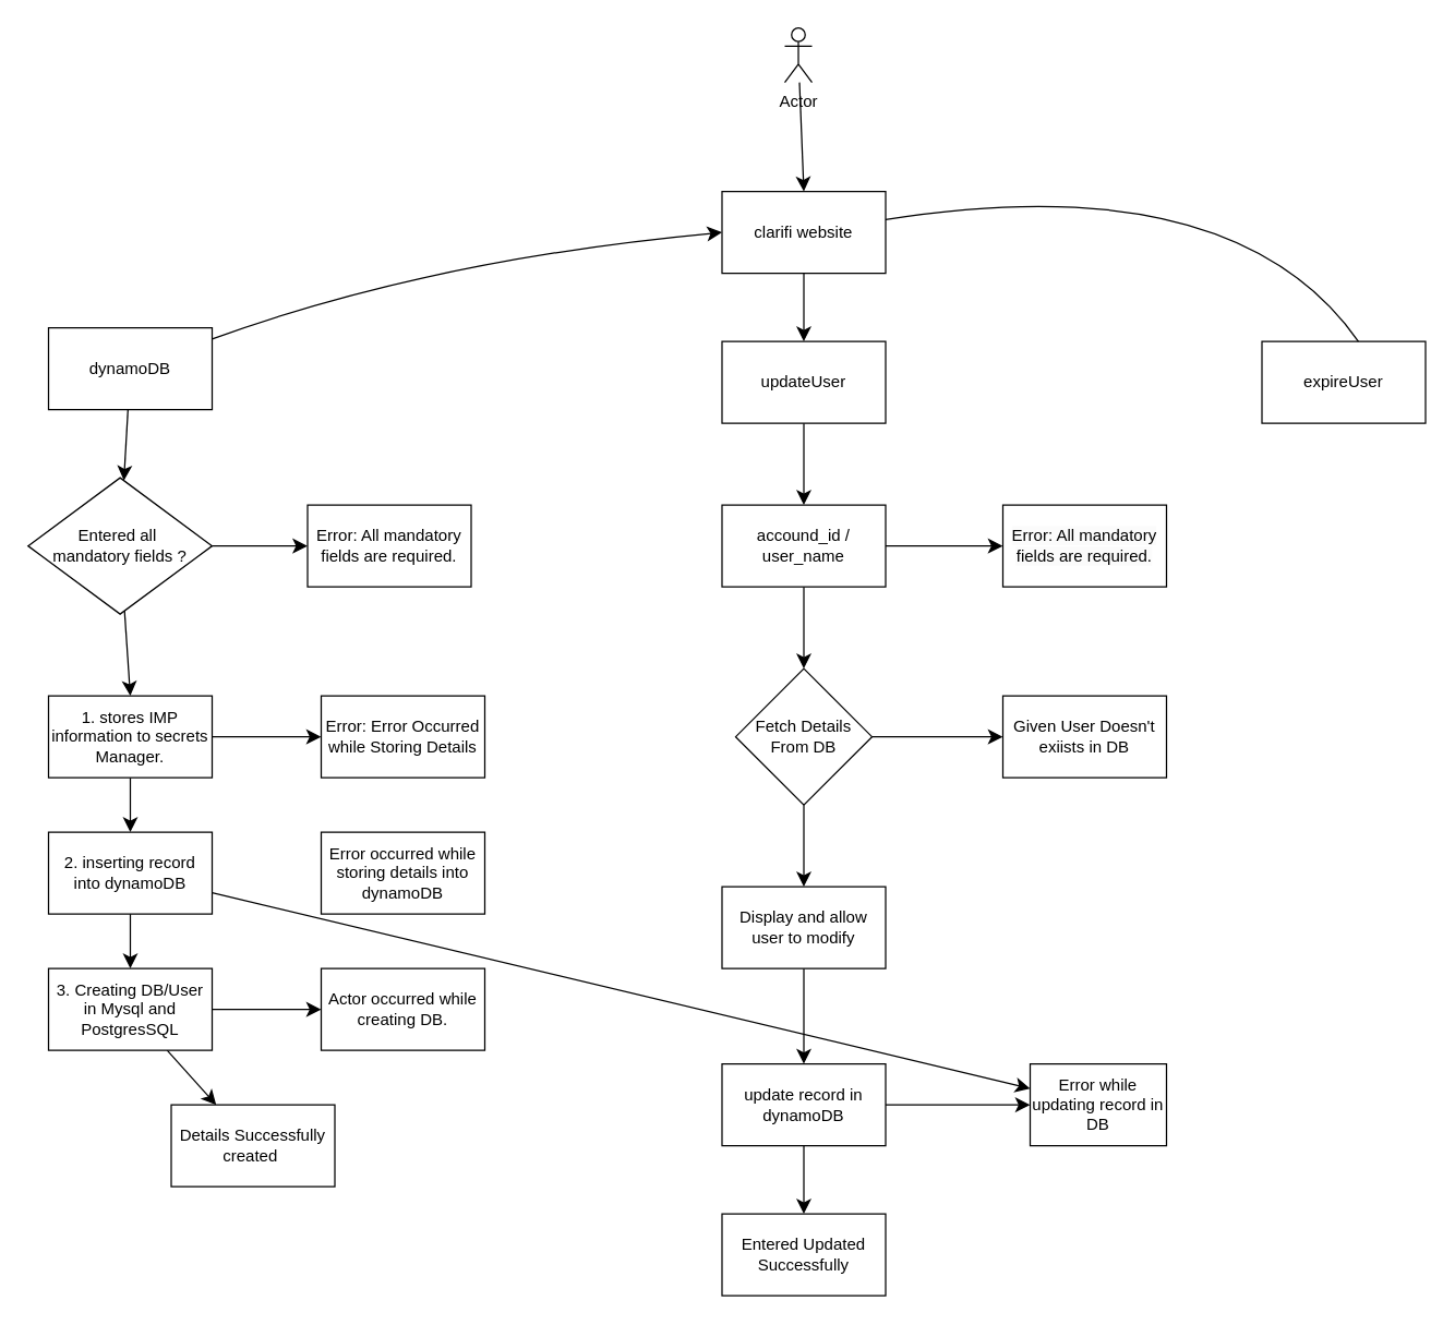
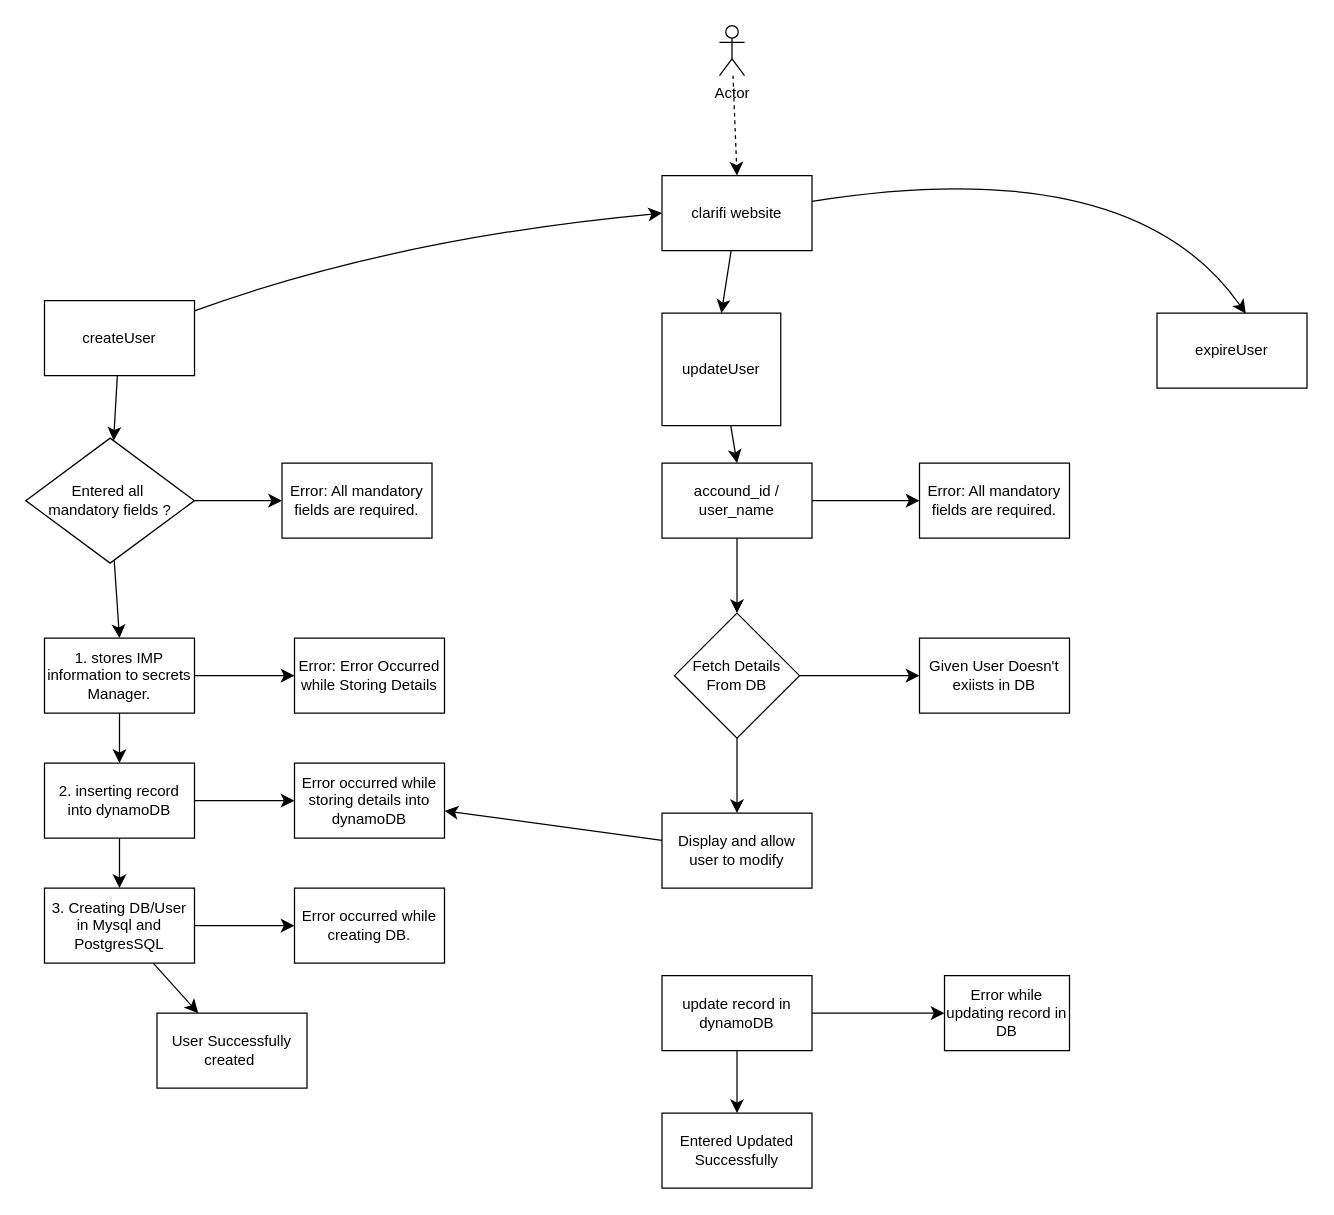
  <mxCell id="0" />
  <mxCell id="1" parent="0" />
- <mxCell id="2" style="edgeStyle=none;curved=1;rounded=0;orthogonalLoop=1;jettySize=auto;html=1;entryX=0.5;entryY=0;entryDx=0;entryDy=0;fontSize=12;startSize=8;endSize=8;" edge="1" parent="1" source="3" target="6"><mxGeometry relative="1" as="geometry" /></mxCell>
+ <mxCell id="2" style="edgeStyle=none;curved=1;rounded=0;orthogonalLoop=1;jettySize=auto;html=1;entryX=0.5;entryY=0;entryDx=0;entryDy=0;fontSize=12;startSize=8;endSize=8;dashed=1;" edge="1" parent="1" source="3" target="6"><mxGeometry relative="1" as="geometry" /></mxCell>
  <mxCell id="3" value="Actor" style="shape=umlActor;verticalLabelPosition=bottom;verticalAlign=top;html=1;outlineConnect=0;" vertex="1" parent="1"><mxGeometry x="575" y="20" width="20" height="40" as="geometry" /></mxCell>
  <mxCell id="4" style="edgeStyle=none;curved=1;rounded=0;orthogonalLoop=1;jettySize=auto;html=1;entryX=0.5;entryY=0;entryDx=0;entryDy=0;fontSize=12;startSize=8;endSize=8;" edge="1" parent="1" source="6" target="11"><mxGeometry relative="1" as="geometry" /></mxCell>
- <mxCell id="5" style="edgeStyle=none;curved=1;rounded=0;orthogonalLoop=1;jettySize=auto;html=1;fontSize=12;startSize=8;endSize=8;entryX=0.592;entryY=0.006;entryDx=0;entryDy=0;entryPerimeter=0;endArrow=none;" edge="1" parent="1" source="6" target="12"><mxGeometry relative="1" as="geometry"><mxPoint x="995" y="170" as="targetPoint" /><Array as="points"><mxPoint x="905" y="120" /></Array></mxGeometry></mxCell>
+ <mxCell id="5" style="edgeStyle=none;curved=1;rounded=0;orthogonalLoop=1;jettySize=auto;html=1;fontSize=12;startSize=8;endSize=8;entryX=0.592;entryY=0.006;entryDx=0;entryDy=0;entryPerimeter=0;" edge="1" parent="1" source="6" target="12"><mxGeometry relative="1" as="geometry"><mxPoint x="995" y="170" as="targetPoint" /><Array as="points"><mxPoint x="905" y="120" /></Array></mxGeometry></mxCell>
  <mxCell id="6" value="clarifi website" style="rounded=0;whiteSpace=wrap;html=1;" vertex="1" parent="1"><mxGeometry x="529" y="140" width="120" height="60" as="geometry" /></mxCell>
  <mxCell id="7" style="edgeStyle=none;curved=1;rounded=0;orthogonalLoop=1;jettySize=auto;html=1;entryX=0;entryY=0.5;entryDx=0;entryDy=0;fontSize=12;startSize=8;endSize=8;" edge="1" parent="1" source="9" target="6"><mxGeometry relative="1" as="geometry"><Array as="points"><mxPoint x="315" y="190" /></Array></mxGeometry></mxCell>
  <mxCell id="8" style="edgeStyle=none;curved=1;rounded=0;orthogonalLoop=1;jettySize=auto;html=1;fontSize=12;startSize=8;endSize=8;" edge="1" parent="1" source="9" target="15"><mxGeometry relative="1" as="geometry" /></mxCell>
- <mxCell id="9" value="dynamoDB" style="rounded=0;whiteSpace=wrap;html=1;" vertex="1" parent="1"><mxGeometry x="35" y="240" width="120" height="60" as="geometry" /></mxCell>
+ <mxCell id="9" value="createUser" style="rounded=0;whiteSpace=wrap;html=1;" vertex="1" parent="1"><mxGeometry x="35" y="240" width="120" height="60" as="geometry" /></mxCell>
  <mxCell id="10" style="edgeStyle=none;curved=1;rounded=0;orthogonalLoop=1;jettySize=auto;html=1;entryX=0.5;entryY=0;entryDx=0;entryDy=0;fontSize=12;startSize=8;endSize=8;" edge="1" parent="1" source="11" target="32"><mxGeometry relative="1" as="geometry" /></mxCell>
- <mxCell id="11" value="updateUser" style="rounded=0;whiteSpace=wrap;html=1;" vertex="1" parent="1"><mxGeometry x="529" y="250" width="120" height="60" as="geometry" /></mxCell>
+ <mxCell id="11" value="updateUser" style="rounded=0;whiteSpace=wrap;html=1;" vertex="1" parent="1"><mxGeometry x="529" y="250" width="95" height="90" as="geometry" /></mxCell>
  <mxCell id="12" value="expireUser" style="rounded=0;whiteSpace=wrap;html=1;" vertex="1" parent="1"><mxGeometry x="925" y="250" width="120" height="60" as="geometry" /></mxCell>
  <mxCell id="13" style="edgeStyle=none;curved=1;rounded=0;orthogonalLoop=1;jettySize=auto;html=1;entryX=0.5;entryY=0;entryDx=0;entryDy=0;fontSize=12;startSize=8;endSize=8;" edge="1" parent="1" source="15" target="19"><mxGeometry relative="1" as="geometry" /></mxCell>
  <mxCell id="14" style="edgeStyle=none;curved=1;rounded=0;orthogonalLoop=1;jettySize=auto;html=1;fontSize=12;startSize=8;endSize=8;" edge="1" parent="1" source="15" target="16"><mxGeometry relative="1" as="geometry" /></mxCell>
  <mxCell id="15" value="Entered all&amp;nbsp;&lt;div&gt;mandatory fields ?&lt;/div&gt;" style="rhombus;whiteSpace=wrap;html=1;" vertex="1" parent="1"><mxGeometry x="20" y="350" width="135" height="100" as="geometry" /></mxCell>
  <mxCell id="16" value="Error: All mandatory fields are required." style="rounded=0;whiteSpace=wrap;html=1;" vertex="1" parent="1"><mxGeometry x="225" y="370" width="120" height="60" as="geometry" /></mxCell>
  <mxCell id="17" style="edgeStyle=none;curved=1;rounded=0;orthogonalLoop=1;jettySize=auto;html=1;entryX=0.5;entryY=0;entryDx=0;entryDy=0;fontSize=12;startSize=8;endSize=8;" edge="1" parent="1" source="19" target="23"><mxGeometry relative="1" as="geometry" /></mxCell>
  <mxCell id="18" style="edgeStyle=none;curved=1;rounded=0;orthogonalLoop=1;jettySize=auto;html=1;fontSize=12;startSize=8;endSize=8;" edge="1" parent="1" source="19" target="20"><mxGeometry relative="1" as="geometry" /></mxCell>
  <mxCell id="19" value="1. stores IMP information to secrets Manager." style="rounded=0;whiteSpace=wrap;html=1;" vertex="1" parent="1"><mxGeometry x="35" y="510" width="120" height="60" as="geometry" /></mxCell>
  <mxCell id="20" value="Error: Error Occurred while Storing Details" style="rounded=0;whiteSpace=wrap;html=1;" vertex="1" parent="1"><mxGeometry y="510" width="120" height="60" as="geometry" x="235" /></mxCell>
  <mxCell id="21" style="edgeStyle=none;curved=1;rounded=0;orthogonalLoop=1;jettySize=auto;html=1;fontSize=12;startSize=8;endSize=8;" edge="1" parent="1" source="23" target="27"><mxGeometry relative="1" as="geometry" /></mxCell>
- <mxCell id="22" style="edgeStyle=none;curved=1;rounded=0;orthogonalLoop=1;jettySize=auto;html=1;fontSize=12;startSize=8;endSize=8;" edge="1" parent="1" source="23" target="43"><mxGeometry relative="1" as="geometry" /></mxCell>
+ <mxCell id="22" style="edgeStyle=none;curved=1;rounded=0;orthogonalLoop=1;jettySize=auto;html=1;fontSize=12;startSize=8;endSize=8;" edge="1" parent="1" source="23" target="24"><mxGeometry relative="1" as="geometry" /></mxCell>
  <mxCell id="23" value="2. inserting record into dynamoDB" style="rounded=0;whiteSpace=wrap;html=1;" vertex="1" parent="1"><mxGeometry x="35" y="610" width="120" height="60" as="geometry" /></mxCell>
  <mxCell id="24" value="Error occurred while storing details into dynamoDB" style="rounded=0;whiteSpace=wrap;html=1;" vertex="1" parent="1"><mxGeometry y="610" width="120" height="60" as="geometry" x="235" /></mxCell>
  <mxCell id="25" style="edgeStyle=none;curved=1;rounded=0;orthogonalLoop=1;jettySize=auto;html=1;fontSize=12;startSize=8;endSize=8;" edge="1" parent="1" source="27" target="29"><mxGeometry relative="1" as="geometry" /></mxCell>
  <mxCell id="26" style="edgeStyle=none;curved=1;rounded=0;orthogonalLoop=1;jettySize=auto;html=1;fontSize=12;startSize=8;endSize=8;" edge="1" parent="1" source="27" target="28"><mxGeometry relative="1" as="geometry" /></mxCell>
  <mxCell id="27" value="3. Creating DB/User in Mysql and PostgresSQL" style="rounded=0;whiteSpace=wrap;html=1;" vertex="1" parent="1"><mxGeometry x="35" y="710" width="120" height="60" as="geometry" /></mxCell>
- <mxCell id="28" value="Actor occurred while creating DB." style="rounded=0;whiteSpace=wrap;html=1;" vertex="1" parent="1"><mxGeometry y="710" width="120" height="60" as="geometry" x="235" /></mxCell>
- <mxCell id="29" value="Details Successfully created&amp;nbsp;" style="rounded=0;whiteSpace=wrap;html=1;" vertex="1" parent="1"><mxGeometry x="125" y="810" width="120" height="60" as="geometry" /></mxCell>
+ <mxCell id="28" value="Error occurred while creating DB." style="rounded=0;whiteSpace=wrap;html=1;" vertex="1" parent="1"><mxGeometry y="710" width="120" height="60" as="geometry" x="235" /></mxCell>
+ <mxCell id="29" value="User Successfully created&amp;nbsp;" style="rounded=0;whiteSpace=wrap;html=1;" vertex="1" parent="1"><mxGeometry x="125" y="810" width="120" height="60" as="geometry" /></mxCell>
  <mxCell id="30" style="edgeStyle=none;curved=1;rounded=0;orthogonalLoop=1;jettySize=auto;html=1;entryX=0.5;entryY=0;entryDx=0;entryDy=0;fontSize=12;startSize=8;endSize=8;" edge="1" parent="1" source="32" target="36"><mxGeometry relative="1" as="geometry" /></mxCell>
  <mxCell id="31" style="edgeStyle=none;curved=1;rounded=0;orthogonalLoop=1;jettySize=auto;html=1;fontSize=12;startSize=8;endSize=8;" edge="1" parent="1" source="32" target="33"><mxGeometry relative="1" as="geometry" /></mxCell>
  <mxCell id="32" value="accound_id / user_name" style="rounded=0;whiteSpace=wrap;html=1;" vertex="1" parent="1"><mxGeometry x="529" y="370" width="120" height="60" as="geometry" /></mxCell>
  <mxCell id="33" value="&lt;span style=&quot;color: rgb(0, 0, 0); font-family: Helvetica; font-size: 12px; font-style: normal; font-variant-ligatures: normal; font-variant-caps: normal; font-weight: 400; letter-spacing: normal; orphans: 2; text-align: center; text-indent: 0px; text-transform: none; widows: 2; word-spacing: 0px; -webkit-text-stroke-width: 0px; white-space: normal; background-color: rgb(251, 251, 251); text-decoration-thickness: initial; text-decoration-style: initial; text-decoration-color: initial; display: inline !important; float: none;&quot;&gt;Error: All mandatory fields are required.&lt;/span&gt;" style="rounded=0;whiteSpace=wrap;html=1;" vertex="1" parent="1"><mxGeometry x="735" y="370" width="120" height="60" as="geometry" /></mxCell>
  <mxCell id="34" style="edgeStyle=none;curved=1;rounded=0;orthogonalLoop=1;jettySize=auto;html=1;entryX=0.5;entryY=0;entryDx=0;entryDy=0;fontSize=12;startSize=8;endSize=8;" edge="1" parent="1" source="36" target="39"><mxGeometry relative="1" as="geometry" /></mxCell>
  <mxCell id="35" style="edgeStyle=none;curved=1;rounded=0;orthogonalLoop=1;jettySize=auto;html=1;entryX=0;entryY=0.5;entryDx=0;entryDy=0;fontSize=12;startSize=8;endSize=8;" edge="1" parent="1" source="36" target="37"><mxGeometry relative="1" as="geometry" /></mxCell>
  <mxCell id="36" value="Fetch Details From DB" style="rhombus;whiteSpace=wrap;html=1;" vertex="1" parent="1"><mxGeometry x="539" y="490" width="100" height="100" as="geometry" /></mxCell>
  <mxCell id="37" value="Given User Doesn't exiists in DB" style="rounded=0;whiteSpace=wrap;html=1;" vertex="1" parent="1"><mxGeometry x="735" y="510" width="120" height="60" as="geometry" /></mxCell>
- <mxCell id="38" style="edgeStyle=none;curved=1;rounded=0;orthogonalLoop=1;jettySize=auto;html=1;entryX=0.5;entryY=0;entryDx=0;entryDy=0;fontSize=12;startSize=8;endSize=8;" edge="1" parent="1" source="39" target="42"><mxGeometry relative="1" as="geometry" /></mxCell>
+ <mxCell id="38" style="edgeStyle=none;curved=1;rounded=0;orthogonalLoop=1;jettySize=auto;html=1;fontSize=12;startSize=8;endSize=8;" edge="1" parent="1" source="39" target="24"><mxGeometry relative="1" as="geometry" /></mxCell>
  <mxCell id="39" value="Display and allow user to modify" style="rounded=0;whiteSpace=wrap;html=1;" vertex="1" parent="1"><mxGeometry x="529" y="650" width="120" height="60" as="geometry" /></mxCell>
  <mxCell id="40" style="edgeStyle=none;curved=1;rounded=0;orthogonalLoop=1;jettySize=auto;html=1;entryX=0.5;entryY=0;entryDx=0;entryDy=0;fontSize=12;startSize=8;endSize=8;" edge="1" parent="1" source="42" target="44"><mxGeometry relative="1" as="geometry" /></mxCell>
  <mxCell id="41" style="edgeStyle=none;curved=1;rounded=0;orthogonalLoop=1;jettySize=auto;html=1;fontSize=12;startSize=8;endSize=8;" edge="1" parent="1" source="42" target="43"><mxGeometry relative="1" as="geometry"><mxPoint x="745" y="810" as="targetPoint" /></mxGeometry></mxCell>
  <mxCell id="42" value="update record in dynamoDB" style="rounded=0;whiteSpace=wrap;html=1;" vertex="1" parent="1"><mxGeometry x="529" y="780" width="120" height="60" as="geometry" /></mxCell>
  <mxCell id="43" value="Error while updating record in DB" style="rounded=0;whiteSpace=wrap;html=1;" vertex="1" parent="1"><mxGeometry x="755" y="780" width="100" height="60" as="geometry" /></mxCell>
  <mxCell id="44" value="Entered Updated Successfully" style="rounded=0;whiteSpace=wrap;html=1;" vertex="1" parent="1"><mxGeometry x="529" y="890" width="120" height="60" as="geometry" /></mxCell>
